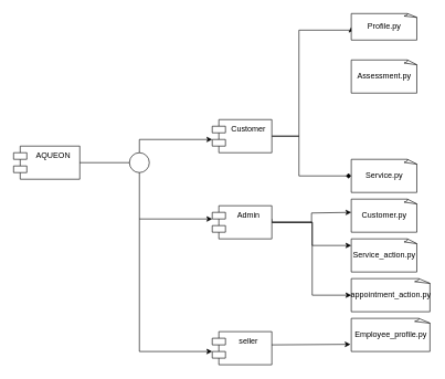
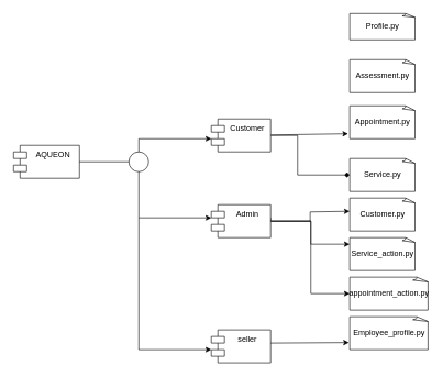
  <mxCell id="0" />
  <mxCell id="1" parent="0" />
  <mxCell id="2" value="AQUEON" style="shape=module;align=left;spacingLeft=20;align=center;verticalAlign=top;whiteSpace=wrap;html=1;" vertex="1" parent="1"><mxGeometry x="20" y="220" width="100" height="50" as="geometry" /></mxCell>
  <mxCell id="3" value="" style="ellipse;whiteSpace=wrap;html=1;aspect=fixed;" vertex="1" parent="1"><mxGeometry x="195" y="230" width="30" height="30" as="geometry" /></mxCell>
  <mxCell id="4" value="" style="endArrow=none;html=1;rounded=0;exitX=1;exitY=0.5;exitDx=0;exitDy=0;entryX=0;entryY=0.5;entryDx=0;entryDy=0;" edge="1" parent="1" source="2" target="3"><mxGeometry width="50" height="50" relative="1" as="geometry"><mxPoint x="145" y="290" as="sourcePoint" /><mxPoint x="190" y="245" as="targetPoint" /></mxGeometry></mxCell>
  <mxCell id="5" value="" style="endArrow=classic;html=1;rounded=0;" edge="1" parent="1"><mxGeometry width="50" height="50" relative="1" as="geometry"><mxPoint x="210" y="230" as="sourcePoint" /><mxPoint x="320" y="210" as="targetPoint" /><Array as="points"><mxPoint x="210" y="210" /></Array></mxGeometry></mxCell>
  <mxCell id="6" value="" style="endArrow=classic;html=1;rounded=0;exitX=0.5;exitY=1;exitDx=0;exitDy=0;" edge="1" parent="1" source="3"><mxGeometry width="50" height="50" relative="1" as="geometry"><mxPoint x="220" y="240" as="sourcePoint" /><mxPoint x="320" y="330" as="targetPoint" /><Array as="points"><mxPoint x="210" y="330" /></Array></mxGeometry></mxCell>
- <mxCell id="7" style="edgeStyle=orthogonalEdgeStyle;rounded=0;orthogonalLoop=1;jettySize=auto;html=1;entryX=0;entryY=0.5;entryDx=0;entryDy=0;entryPerimeter=0;" edge="1" parent="1" source="10" target="15"><mxGeometry relative="1" as="geometry"><mxPoint x="520" y="150" as="targetPoint" /><Array as="points"><mxPoint x="451" y="205" /><mxPoint x="451" y="45" /></Array></mxGeometry></mxCell>
+ <mxCell id="8" style="rounded=0;orthogonalLoop=1;jettySize=auto;html=1;entryX=-0.024;entryY=0.848;entryDx=0;entryDy=0;entryPerimeter=0;" edge="1" parent="1" source="10" target="17"><mxGeometry relative="1" as="geometry"><mxPoint x="520" y="290" as="targetPoint" /></mxGeometry></mxCell>
  <mxCell id="9" style="edgeStyle=orthogonalEdgeStyle;rounded=0;orthogonalLoop=1;jettySize=auto;html=1;entryX=0;entryY=0.5;entryDx=0;entryDy=0;entryPerimeter=0;endArrow=diamond;" edge="1" parent="1" source="10" target="18"><mxGeometry relative="1" as="geometry"><mxPoint x="520" y="270" as="targetPoint" /><Array as="points"><mxPoint x="451" y="205" /><mxPoint x="451" y="265" /></Array></mxGeometry></mxCell>
  <mxCell id="10" value="Customer" style="shape=module;align=left;spacingLeft=20;align=center;verticalAlign=top;whiteSpace=wrap;html=1;" vertex="1" parent="1"><mxGeometry x="320" y="180" width="90" height="50" as="geometry" /></mxCell>
  <mxCell id="11" style="edgeStyle=orthogonalEdgeStyle;rounded=0;orthogonalLoop=1;jettySize=auto;html=1;" edge="1" parent="1" source="14"><mxGeometry relative="1" as="geometry"><mxPoint x="530" y="320" as="targetPoint" /><Array as="points"><mxPoint x="470" y="335" /><mxPoint x="470" y="321" /></Array></mxGeometry></mxCell>
  <mxCell id="12" style="edgeStyle=orthogonalEdgeStyle;rounded=0;orthogonalLoop=1;jettySize=auto;html=1;" edge="1" parent="1" source="14"><mxGeometry relative="1" as="geometry"><mxPoint x="530" y="370" as="targetPoint" /><Array as="points"><mxPoint x="471" y="335" /></Array></mxGeometry></mxCell>
  <mxCell id="13" style="edgeStyle=orthogonalEdgeStyle;rounded=0;orthogonalLoop=1;jettySize=auto;html=1;entryX=0;entryY=0.5;entryDx=0;entryDy=0;entryPerimeter=0;" edge="1" parent="1" target="21"><mxGeometry relative="1" as="geometry"><mxPoint x="470" y="470" as="targetPoint" /><Array as="points"><mxPoint x="471" y="335" /><mxPoint x="471" y="445" /></Array><mxPoint x="410" y="330" as="sourcePoint" /></mxGeometry></mxCell>
  <mxCell id="14" value="Admin" style="shape=module;align=left;spacingLeft=20;align=center;verticalAlign=top;whiteSpace=wrap;html=1;" vertex="1" parent="1"><mxGeometry x="320" y="310" width="90" height="50" as="geometry" /></mxCell>
  <mxCell id="15" value="Profile.py" style="whiteSpace=wrap;html=1;shape=mxgraph.basic.document" vertex="1" parent="1"><mxGeometry x="530" y="20" width="100" height="40" as="geometry" /></mxCell>
  <mxCell id="16" value="Assessment.py" style="whiteSpace=wrap;html=1;shape=mxgraph.basic.document" vertex="1" parent="1"><mxGeometry x="530" y="90" width="100" height="50" as="geometry" /></mxCell>
+ <mxCell id="17" value="Appointment.py" style="whiteSpace=wrap;html=1;shape=mxgraph.basic.document" vertex="1" parent="1"><mxGeometry x="530" y="160" width="100" height="50" as="geometry" /></mxCell>
  <mxCell id="18" value="Service.py" style="whiteSpace=wrap;html=1;shape=mxgraph.basic.document" vertex="1" parent="1"><mxGeometry x="530" y="240" width="100" height="50" as="geometry" /></mxCell>
  <mxCell id="19" value="Customer.py" style="whiteSpace=wrap;html=1;shape=mxgraph.basic.document" vertex="1" parent="1"><mxGeometry x="530" y="300" width="100" height="50" as="geometry" /></mxCell>
  <mxCell id="20" value="Service_action.py" style="whiteSpace=wrap;html=1;shape=mxgraph.basic.document" vertex="1" parent="1"><mxGeometry x="530" y="360" width="100" height="50" as="geometry" /></mxCell>
  <mxCell id="21" value="appointment_action.py" style="whiteSpace=wrap;html=1;shape=mxgraph.basic.document" vertex="1" parent="1"><mxGeometry x="530" y="420" width="120" height="50" as="geometry" /></mxCell>
  <mxCell id="22" value="" style="endArrow=classic;html=1;rounded=0;exitX=0.5;exitY=1;exitDx=0;exitDy=0;" edge="1" parent="1"><mxGeometry width="50" height="50" relative="1" as="geometry"><mxPoint x="210" y="330" as="sourcePoint" /><mxPoint x="320" y="530" as="targetPoint" /><Array as="points"><mxPoint x="210" y="530" /></Array></mxGeometry></mxCell>
  <mxCell id="23" value="seller" style="shape=module;align=left;spacingLeft=20;align=center;verticalAlign=top;whiteSpace=wrap;html=1;" vertex="1" parent="1"><mxGeometry x="320" y="500" width="90" height="50" as="geometry" /></mxCell>
  <mxCell id="24" style="rounded=0;orthogonalLoop=1;jettySize=auto;html=1;entryX=-0.01;entryY=0.784;entryDx=0;entryDy=0;entryPerimeter=0;" edge="1" parent="1" target="25"><mxGeometry relative="1" as="geometry"><mxPoint x="470" y="520" as="targetPoint" /><Array as="points" /><mxPoint x="410" y="520" as="sourcePoint" /></mxGeometry></mxCell>
  <mxCell id="25" value="Employee_profile.py" style="whiteSpace=wrap;html=1;shape=mxgraph.basic.document" vertex="1" parent="1"><mxGeometry x="530" y="480" width="120" height="50" as="geometry" /></mxCell>
